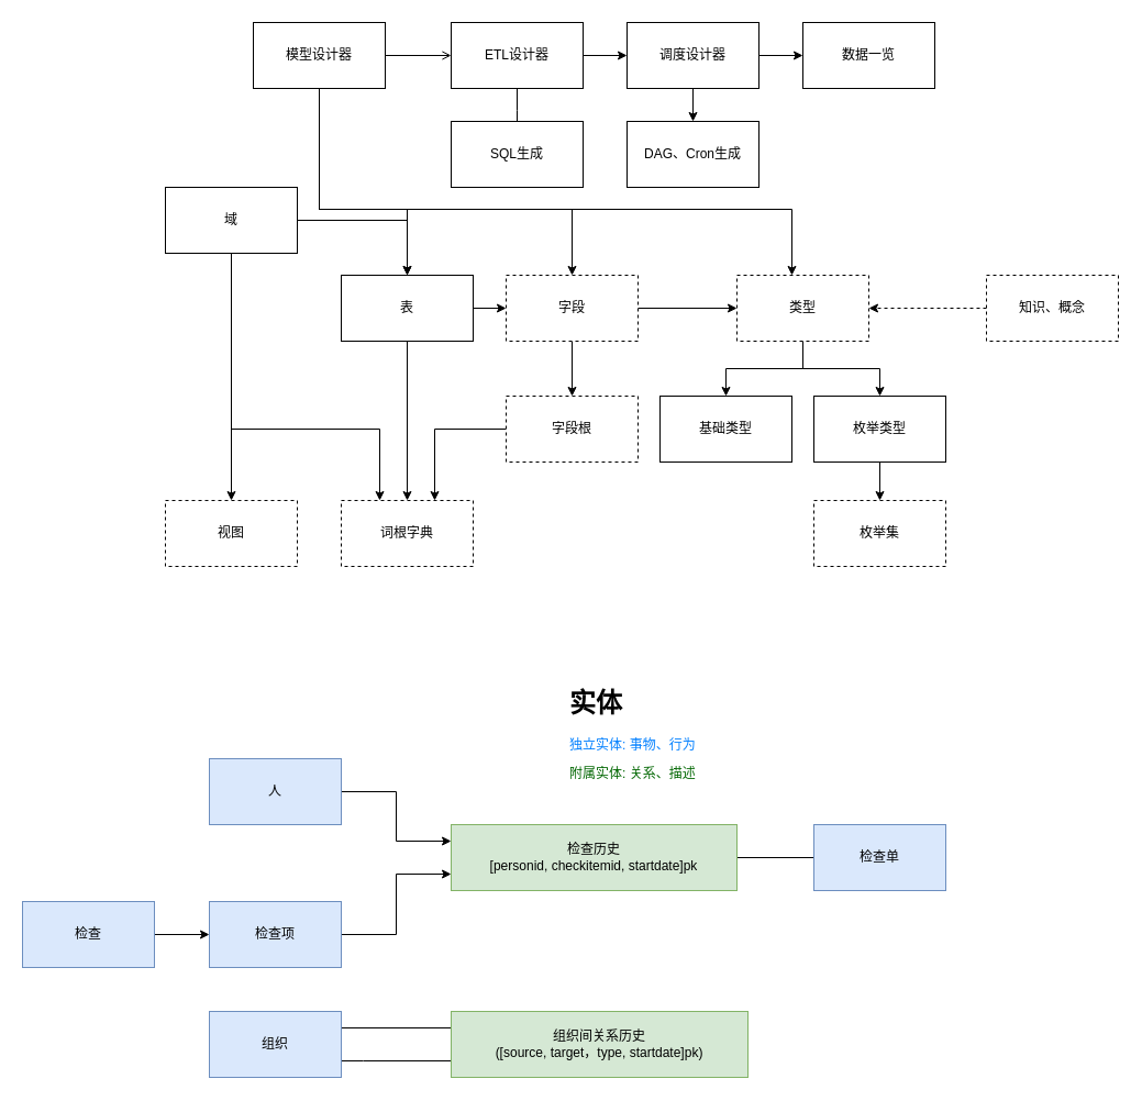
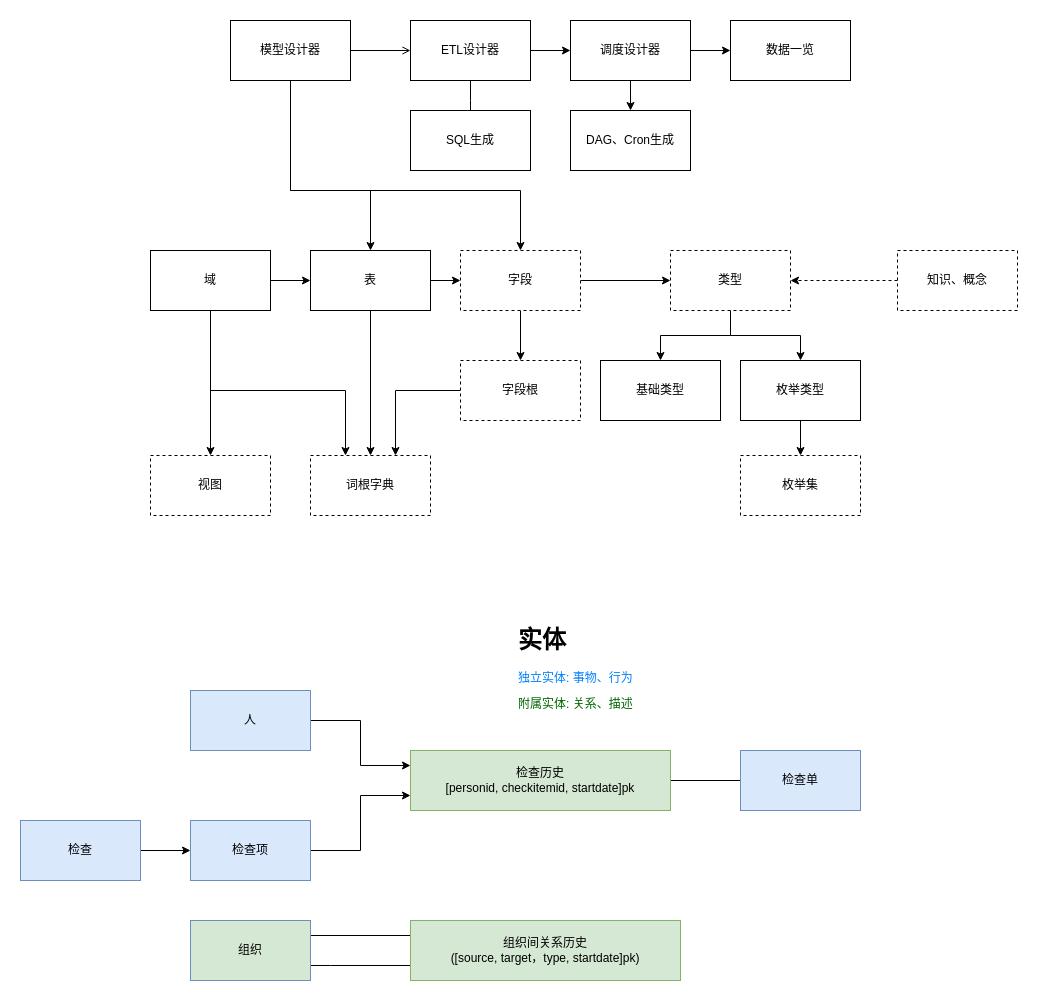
  <mxCell id="0" />
  <mxCell id="1" parent="0" />
  <mxCell id="2" style="edgeStyle=orthogonalEdgeStyle;rounded=0;orthogonalLoop=1;jettySize=auto;html=1;entryX=0;entryY=0.5;entryDx=0;entryDy=0;endArrow=open;" edge="1" parent="1" source="6" target="9"><mxGeometry relative="1" as="geometry" /></mxCell>
  <mxCell id="3" style="edgeStyle=orthogonalEdgeStyle;rounded=0;orthogonalLoop=1;jettySize=auto;html=1;" edge="1" parent="1" source="6" target="19"><mxGeometry relative="1" as="geometry"><Array as="points"><mxPoint x="290" y="190" /><mxPoint x="370" y="190" /></Array></mxGeometry></mxCell>
  <mxCell id="4" style="edgeStyle=orthogonalEdgeStyle;rounded=0;orthogonalLoop=1;jettySize=auto;html=1;" edge="1" parent="1" source="6" target="22"><mxGeometry relative="1" as="geometry"><Array as="points"><mxPoint x="290" y="190" /><mxPoint x="520" y="190" /></Array></mxGeometry></mxCell>
- <mxCell id="5" style="edgeStyle=orthogonalEdgeStyle;rounded=0;orthogonalLoop=1;jettySize=auto;html=1;" edge="1" parent="1" source="6" target="25"><mxGeometry relative="1" as="geometry"><Array as="points"><mxPoint x="290" y="190" /><mxPoint x="720" y="190" /></Array></mxGeometry></mxCell>
  <mxCell id="6" value="模型设计器" style="rounded=0;whiteSpace=wrap;html=1;" vertex="1" parent="1"><mxGeometry x="230" y="20" width="120" height="60" as="geometry" /></mxCell>
  <mxCell id="7" style="edgeStyle=orthogonalEdgeStyle;rounded=0;orthogonalLoop=1;jettySize=auto;html=1;" edge="1" parent="1" source="9" target="12"><mxGeometry relative="1" as="geometry" /></mxCell>
  <mxCell id="8" style="edgeStyle=orthogonalEdgeStyle;rounded=0;orthogonalLoop=1;jettySize=auto;html=1;endArrow=none;endFill=0;" edge="1" parent="1" source="9"><mxGeometry relative="1" as="geometry"><mxPoint x="470" y="120" as="targetPoint" /></mxGeometry></mxCell>
  <mxCell id="9" value="ETL设计器" style="rounded=0;whiteSpace=wrap;html=1;" vertex="1" parent="1"><mxGeometry x="410" y="20" width="120" height="60" as="geometry" /></mxCell>
  <mxCell id="10" style="edgeStyle=orthogonalEdgeStyle;rounded=0;orthogonalLoop=1;jettySize=auto;html=1;endArrow=classic;endFill=1;" edge="1" parent="1" source="12" target="36"><mxGeometry relative="1" as="geometry" /></mxCell>
  <mxCell id="11" style="edgeStyle=orthogonalEdgeStyle;rounded=0;orthogonalLoop=1;jettySize=auto;html=1;entryX=0.5;entryY=0;entryDx=0;entryDy=0;endArrow=classic;endFill=1;" edge="1" parent="1" source="12" target="52"><mxGeometry relative="1" as="geometry" /></mxCell>
  <mxCell id="12" value="调度设计器" style="rounded=0;whiteSpace=wrap;html=1;" vertex="1" parent="1"><mxGeometry x="570" y="20" width="120" height="60" as="geometry" /></mxCell>
  <mxCell id="13" style="edgeStyle=orthogonalEdgeStyle;rounded=0;orthogonalLoop=1;jettySize=auto;html=1;" edge="1" parent="1" source="16" target="19"><mxGeometry relative="1" as="geometry" /></mxCell>
  <mxCell id="14" style="edgeStyle=orthogonalEdgeStyle;rounded=0;orthogonalLoop=1;jettySize=auto;html=1;" edge="1" parent="1" source="16" target="32"><mxGeometry relative="1" as="geometry"><Array as="points"><mxPoint x="210" y="390" /><mxPoint x="345" y="390" /></Array></mxGeometry></mxCell>
  <mxCell id="15" style="edgeStyle=orthogonalEdgeStyle;rounded=0;orthogonalLoop=1;jettySize=auto;html=1;" edge="1" parent="1" source="16" target="35"><mxGeometry relative="1" as="geometry" /></mxCell>
- <mxCell id="16" value="域" style="rounded=0;whiteSpace=wrap;html=1;" vertex="1" parent="1"><mxGeometry x="150" y="170" width="120" height="60" as="geometry" /></mxCell>
+ <mxCell id="16" value="域" style="rounded=0;whiteSpace=wrap;html=1;" vertex="1" parent="1"><mxGeometry x="150" y="250" width="120" height="60" as="geometry" /></mxCell>
  <mxCell id="17" style="edgeStyle=orthogonalEdgeStyle;rounded=0;orthogonalLoop=1;jettySize=auto;html=1;" edge="1" parent="1" source="19" target="22"><mxGeometry relative="1" as="geometry" /></mxCell>
  <mxCell id="18" style="edgeStyle=orthogonalEdgeStyle;rounded=0;orthogonalLoop=1;jettySize=auto;html=1;" edge="1" parent="1" source="19" target="32"><mxGeometry relative="1" as="geometry" /></mxCell>
  <mxCell id="19" value="表" style="rounded=0;whiteSpace=wrap;html=1;" vertex="1" parent="1"><mxGeometry x="310" y="250" width="120" height="60" as="geometry" /></mxCell>
  <mxCell id="20" style="edgeStyle=orthogonalEdgeStyle;rounded=0;orthogonalLoop=1;jettySize=auto;html=1;entryX=0.5;entryY=0;entryDx=0;entryDy=0;" edge="1" parent="1" source="22" target="31"><mxGeometry relative="1" as="geometry" /></mxCell>
  <mxCell id="21" style="edgeStyle=orthogonalEdgeStyle;rounded=0;orthogonalLoop=1;jettySize=auto;html=1;" edge="1" parent="1" source="22" target="25"><mxGeometry relative="1" as="geometry" /></mxCell>
  <mxCell id="22" value="字段" style="rounded=0;whiteSpace=wrap;html=1;dashed=1;" vertex="1" parent="1"><mxGeometry x="460" y="250" width="120" height="60" as="geometry" /></mxCell>
  <mxCell id="23" style="edgeStyle=orthogonalEdgeStyle;rounded=0;orthogonalLoop=1;jettySize=auto;html=1;" edge="1" parent="1" source="25" target="27"><mxGeometry relative="1" as="geometry" /></mxCell>
  <mxCell id="24" style="edgeStyle=orthogonalEdgeStyle;rounded=0;orthogonalLoop=1;jettySize=auto;html=1;" edge="1" parent="1" source="25" target="34"><mxGeometry relative="1" as="geometry" /></mxCell>
  <mxCell id="25" value="类型" style="rounded=0;whiteSpace=wrap;html=1;dashed=1;" vertex="1" parent="1"><mxGeometry x="670" y="250" width="120" height="60" as="geometry" /></mxCell>
  <mxCell id="26" style="edgeStyle=orthogonalEdgeStyle;rounded=0;orthogonalLoop=1;jettySize=auto;html=1;" edge="1" parent="1" source="27" target="33"><mxGeometry relative="1" as="geometry" /></mxCell>
  <mxCell id="27" value="枚举类型" style="rounded=0;whiteSpace=wrap;html=1;" vertex="1" parent="1"><mxGeometry x="740" y="360" width="120" height="60" as="geometry" /></mxCell>
  <mxCell id="28" style="edgeStyle=orthogonalEdgeStyle;rounded=0;orthogonalLoop=1;jettySize=auto;html=1;entryX=1;entryY=0.5;entryDx=0;entryDy=0;dashed=1;" edge="1" parent="1" source="29" target="25"><mxGeometry relative="1" as="geometry" /></mxCell>
  <mxCell id="29" value="知识、概念" style="rounded=0;whiteSpace=wrap;html=1;dashed=1;" vertex="1" parent="1"><mxGeometry x="897" y="250" width="120" height="60" as="geometry" /></mxCell>
  <mxCell id="30" style="edgeStyle=orthogonalEdgeStyle;rounded=0;orthogonalLoop=1;jettySize=auto;html=1;" edge="1" parent="1" source="31" target="32"><mxGeometry relative="1" as="geometry"><Array as="points"><mxPoint x="395" y="390" /></Array></mxGeometry></mxCell>
  <mxCell id="31" value="字段根" style="rounded=0;whiteSpace=wrap;html=1;dashed=1;" vertex="1" parent="1"><mxGeometry x="460" y="360" width="120" height="60" as="geometry" /></mxCell>
  <mxCell id="32" value="词根字典" style="rounded=0;whiteSpace=wrap;html=1;dashed=1;" vertex="1" parent="1"><mxGeometry x="310" y="455" width="120" height="60" as="geometry" /></mxCell>
  <mxCell id="33" value="枚举集" style="rounded=0;whiteSpace=wrap;html=1;dashed=1;" vertex="1" parent="1"><mxGeometry x="740" y="455" width="120" height="60" as="geometry" /></mxCell>
  <mxCell id="34" value="基础类型" style="rounded=0;whiteSpace=wrap;html=1;" vertex="1" parent="1"><mxGeometry x="600" y="360" width="120" height="60" as="geometry" /></mxCell>
  <mxCell id="35" value="视图" style="rounded=0;whiteSpace=wrap;html=1;dashed=1;" vertex="1" parent="1"><mxGeometry x="150" y="455" width="120" height="60" as="geometry" /></mxCell>
  <mxCell id="36" value="数据一览" style="rounded=0;whiteSpace=wrap;html=1;" vertex="1" parent="1"><mxGeometry x="730" y="20" width="120" height="60" as="geometry" /></mxCell>
  <mxCell id="37" value="&lt;h1&gt;实体&lt;br&gt;&lt;/h1&gt;&lt;p&gt;&lt;font color=&quot;#007FFF&quot;&gt;独立实体: 事物、行为&lt;/font&gt;&lt;/p&gt;&lt;p&gt;&lt;font color=&quot;#006600&quot;&gt;附属实体: 关系、描述&lt;/font&gt; &lt;br&gt;&lt;/p&gt;" style="text;html=1;strokeColor=none;fillColor=none;spacing=5;spacingTop=-20;whiteSpace=wrap;overflow=hidden;rounded=0;align=left;" vertex="1" parent="1"><mxGeometry x="512.5" y="620" width="185" height="110" as="geometry" /></mxCell>
  <mxCell id="38" style="edgeStyle=orthogonalEdgeStyle;rounded=0;orthogonalLoop=1;jettySize=auto;html=1;entryX=0;entryY=0.5;entryDx=0;entryDy=0;endArrow=none;endFill=0;" edge="1" parent="1" source="39" target="50"><mxGeometry relative="1" as="geometry" /></mxCell>
  <mxCell id="39" value="检查历史&lt;br&gt;[personid, checkitemid, startdate]pk" style="rounded=0;whiteSpace=wrap;html=1;align=center;fillColor=#d5e8d4;strokeColor=#82b366;" vertex="1" parent="1"><mxGeometry x="410" y="750" width="260" height="60" as="geometry" /></mxCell>
  <mxCell id="40" style="edgeStyle=orthogonalEdgeStyle;rounded=0;orthogonalLoop=1;jettySize=auto;html=1;entryX=0;entryY=0.25;entryDx=0;entryDy=0;" edge="1" parent="1" source="41" target="39"><mxGeometry relative="1" as="geometry" /></mxCell>
  <mxCell id="41" value="人" style="rounded=0;whiteSpace=wrap;html=1;align=center;fillColor=#dae8fc;strokeColor=#6c8ebf;" vertex="1" parent="1"><mxGeometry x="190" y="690" width="120" height="60" as="geometry" /></mxCell>
  <mxCell id="42" style="edgeStyle=orthogonalEdgeStyle;rounded=0;orthogonalLoop=1;jettySize=auto;html=1;entryX=0;entryY=0.5;entryDx=0;entryDy=0;" edge="1" parent="1" source="43" target="45"><mxGeometry relative="1" as="geometry" /></mxCell>
  <mxCell id="43" value="检查" style="rounded=0;whiteSpace=wrap;html=1;align=center;fillColor=#dae8fc;strokeColor=#6c8ebf;" vertex="1" parent="1"><mxGeometry x="20" y="820" width="120" height="60" as="geometry" /></mxCell>
  <mxCell id="44" style="edgeStyle=orthogonalEdgeStyle;rounded=0;orthogonalLoop=1;jettySize=auto;html=1;entryX=0;entryY=0.75;entryDx=0;entryDy=0;" edge="1" parent="1" source="45" target="39"><mxGeometry relative="1" as="geometry" /></mxCell>
  <mxCell id="45" value="检查项" style="rounded=0;whiteSpace=wrap;html=1;align=center;fillColor=#dae8fc;strokeColor=#6c8ebf;" vertex="1" parent="1"><mxGeometry x="190" y="820" width="120" height="60" as="geometry" /></mxCell>
  <mxCell id="46" style="edgeStyle=orthogonalEdgeStyle;rounded=0;orthogonalLoop=1;jettySize=auto;html=1;endArrow=none;endFill=0;exitX=1;exitY=0.25;exitDx=0;exitDy=0;entryX=0;entryY=0.25;entryDx=0;entryDy=0;" edge="1" parent="1" source="48" target="49"><mxGeometry relative="1" as="geometry" /></mxCell>
  <mxCell id="47" style="edgeStyle=orthogonalEdgeStyle;rounded=0;orthogonalLoop=1;jettySize=auto;html=1;entryX=0;entryY=0.75;entryDx=0;entryDy=0;endArrow=none;endFill=0;" edge="1" parent="1" source="48" target="49"><mxGeometry relative="1" as="geometry"><Array as="points"><mxPoint x="330" y="965" /><mxPoint x="330" y="965" /></Array></mxGeometry></mxCell>
- <mxCell id="48" value="组织" style="rounded=0;whiteSpace=wrap;html=1;align=center;fillColor=#dae8fc;strokeColor=#6c8ebf;" vertex="1" parent="1"><mxGeometry x="190" y="920" width="120" height="60" as="geometry" /></mxCell>
+ <mxCell id="48" value="组织" style="rounded=0;whiteSpace=wrap;html=1;align=center;fillColor=#d5e8d4;strokeColor=#6c8ebf;" vertex="1" parent="1"><mxGeometry x="190" y="920" width="120" height="60" as="geometry" /></mxCell>
  <mxCell id="49" value="组织间关系历史&lt;br&gt;([source, target，type, startdate]pk)" style="rounded=0;whiteSpace=wrap;html=1;align=center;fillColor=#d5e8d4;strokeColor=#82b366;" vertex="1" parent="1"><mxGeometry x="410" y="920" width="270" height="60" as="geometry" /></mxCell>
  <mxCell id="50" value="检查单" style="rounded=0;whiteSpace=wrap;html=1;align=center;fillColor=#dae8fc;strokeColor=#6c8ebf;" vertex="1" parent="1"><mxGeometry x="740" y="750" width="120" height="60" as="geometry" /></mxCell>
  <mxCell id="51" value="SQL生成" style="rounded=0;whiteSpace=wrap;html=1;align=center;" vertex="1" parent="1"><mxGeometry x="410" y="110" width="120" height="60" as="geometry" /></mxCell>
  <mxCell id="52" value="DAG、Cron生成" style="rounded=0;whiteSpace=wrap;html=1;align=center;" vertex="1" parent="1"><mxGeometry x="570" y="110" width="120" height="60" as="geometry" /></mxCell>
